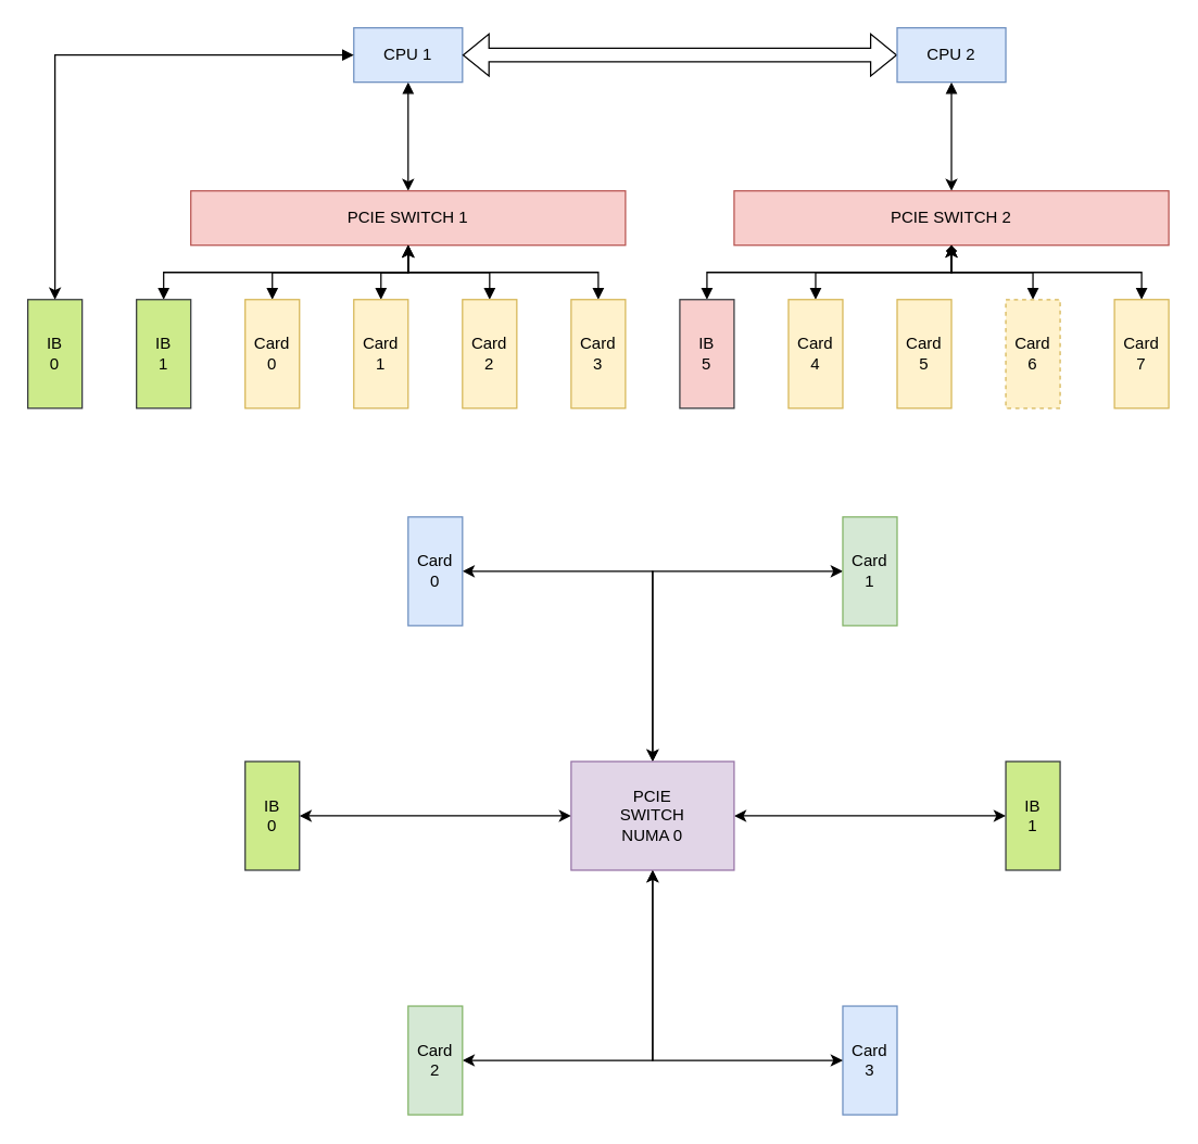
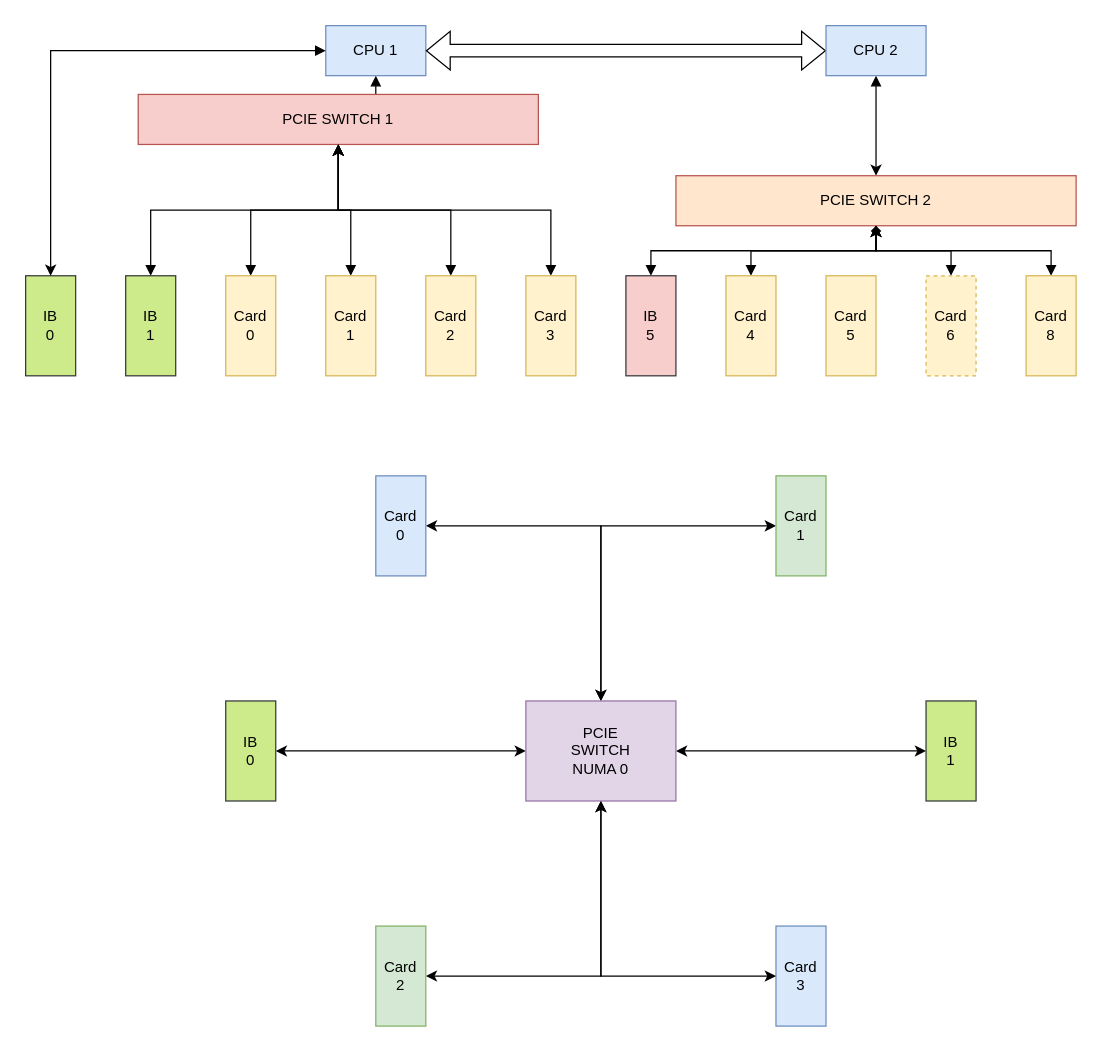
  <mxCell id="0" />
  <mxCell id="1" parent="0" />
  <mxCell id="2" value="" style="edgeStyle=orthogonalEdgeStyle;rounded=0;orthogonalLoop=1;jettySize=auto;html=1;startArrow=block;startFill=1;" edge="1" parent="1" source="3" target="7"><mxGeometry relative="1" as="geometry" /></mxCell>
  <mxCell id="3" value="CPU 1" style="rounded=0;whiteSpace=wrap;html=1;fillColor=#dae8fc;strokeColor=#6c8ebf;" vertex="1" parent="1"><mxGeometry x="260" y="20" width="80" height="40" as="geometry" /></mxCell>
  <mxCell id="4" value="" style="edgeStyle=orthogonalEdgeStyle;rounded=0;orthogonalLoop=1;jettySize=auto;html=1;shape=flexArrow;endArrow=block;startArrow=block;" edge="1" parent="1" source="6" target="3"><mxGeometry relative="1" as="geometry" /></mxCell>
  <mxCell id="5" value="" style="edgeStyle=orthogonalEdgeStyle;rounded=0;orthogonalLoop=1;jettySize=auto;html=1;startArrow=block;startFill=1;" edge="1" parent="1" source="6" target="8"><mxGeometry relative="1" as="geometry" /></mxCell>
  <mxCell id="6" value="CPU 2" style="rounded=0;whiteSpace=wrap;html=1;fillColor=#dae8fc;strokeColor=#6c8ebf;" vertex="1" parent="1"><mxGeometry x="660" y="20" width="80" height="40" as="geometry" /></mxCell>
- <mxCell id="7" value="PCIE SWITCH 1" style="rounded=0;whiteSpace=wrap;html=1;fillColor=#f8cecc;strokeColor=#b85450;" vertex="1" parent="1"><mxGeometry x="140" y="140" width="320" height="40" as="geometry" /></mxCell>
- <mxCell id="8" value="PCIE SWITCH 2" style="rounded=0;whiteSpace=wrap;html=1;fillColor=#f8cecc;strokeColor=#b85450;" vertex="1" parent="1"><mxGeometry x="540" y="140" width="320" height="40" as="geometry" /></mxCell>
+ <mxCell id="7" value="PCIE SWITCH 1" style="rounded=0;whiteSpace=wrap;html=1;fillColor=#f8cecc;strokeColor=#b85450;" vertex="1" parent="1"><mxGeometry x="110" y="75" width="320" height="40" as="geometry" /></mxCell>
+ <mxCell id="8" value="PCIE SWITCH 2" style="rounded=0;whiteSpace=wrap;html=1;fillColor=#ffe6cc;strokeColor=#b85450;" vertex="1" parent="1"><mxGeometry x="540" y="140" width="320" height="40" as="geometry" /></mxCell>
  <mxCell id="9" value="" style="edgeStyle=orthogonalEdgeStyle;rounded=0;orthogonalLoop=1;jettySize=auto;html=1;startArrow=block;startFill=1;" edge="1" parent="1" source="10" target="7"><mxGeometry relative="1" as="geometry" /></mxCell>
  <mxCell id="10" value="Card&lt;br&gt;0" style="rounded=0;whiteSpace=wrap;html=1;fillColor=#fff2cc;strokeColor=#d6b656;" vertex="1" parent="1"><mxGeometry x="180" y="220" width="40" height="80" as="geometry" /></mxCell>
  <mxCell id="11" value="" style="edgeStyle=orthogonalEdgeStyle;rounded=0;orthogonalLoop=1;jettySize=auto;html=1;startArrow=block;startFill=1;" edge="1" parent="1" source="12" target="7"><mxGeometry relative="1" as="geometry" /></mxCell>
  <mxCell id="12" value="Card&lt;br style=&quot;border-color: var(--border-color);&quot;&gt;1" style="rounded=0;whiteSpace=wrap;html=1;fillColor=#fff2cc;strokeColor=#d6b656;" vertex="1" parent="1"><mxGeometry x="260" y="220" width="40" height="80" as="geometry" /></mxCell>
  <mxCell id="13" value="" style="edgeStyle=orthogonalEdgeStyle;rounded=0;orthogonalLoop=1;jettySize=auto;html=1;startArrow=block;startFill=1;" edge="1" parent="1" source="14" target="7"><mxGeometry relative="1" as="geometry" /></mxCell>
  <mxCell id="14" value="Card&lt;br style=&quot;border-color: var(--border-color);&quot;&gt;2" style="rounded=0;whiteSpace=wrap;html=1;fillColor=#fff2cc;strokeColor=#d6b656;" vertex="1" parent="1"><mxGeometry x="340" y="220" width="40" height="80" as="geometry" /></mxCell>
  <mxCell id="15" value="" style="edgeStyle=orthogonalEdgeStyle;rounded=0;orthogonalLoop=1;jettySize=auto;html=1;startArrow=block;startFill=1;" edge="1" parent="1" source="16" target="7"><mxGeometry relative="1" as="geometry" /></mxCell>
  <mxCell id="16" value="Card&lt;br style=&quot;border-color: var(--border-color);&quot;&gt;3" style="rounded=0;whiteSpace=wrap;html=1;fillColor=#fff2cc;strokeColor=#d6b656;" vertex="1" parent="1"><mxGeometry x="420" y="220" width="40" height="80" as="geometry" /></mxCell>
  <mxCell id="17" value="" style="edgeStyle=orthogonalEdgeStyle;rounded=0;orthogonalLoop=1;jettySize=auto;html=1;startArrow=block;startFill=1;" edge="1" parent="1" source="18" target="7"><mxGeometry relative="1" as="geometry" /></mxCell>
  <mxCell id="18" value="IB&lt;br&gt;1" style="rounded=0;whiteSpace=wrap;html=1;fillColor=#cdeb8b;strokeColor=#36393d;" vertex="1" parent="1"><mxGeometry x="100" y="220" width="40" height="80" as="geometry" /></mxCell>
  <mxCell id="19" value="" style="edgeStyle=orthogonalEdgeStyle;rounded=0;orthogonalLoop=1;jettySize=auto;html=1;startArrow=block;startFill=1;endArrow=diamond;" edge="1" parent="1" source="20" target="8"><mxGeometry relative="1" as="geometry" /></mxCell>
  <mxCell id="20" value="Card&lt;br style=&quot;border-color: var(--border-color);&quot;&gt;4" style="rounded=0;whiteSpace=wrap;html=1;fillColor=#fff2cc;strokeColor=#d6b656;" vertex="1" parent="1"><mxGeometry x="580" y="220" width="40" height="80" as="geometry" /></mxCell>
  <mxCell id="21" value="Card&lt;br style=&quot;border-color: var(--border-color);&quot;&gt;5" style="rounded=0;whiteSpace=wrap;html=1;fillColor=#fff2cc;strokeColor=#d6b656;" vertex="1" parent="1"><mxGeometry x="660" y="220" width="40" height="80" as="geometry" /></mxCell>
  <mxCell id="22" value="" style="edgeStyle=orthogonalEdgeStyle;rounded=0;orthogonalLoop=1;jettySize=auto;html=1;startArrow=block;startFill=1;" edge="1" parent="1" source="23" target="8"><mxGeometry relative="1" as="geometry" /></mxCell>
  <mxCell id="23" value="Card&lt;br style=&quot;border-color: var(--border-color);&quot;&gt;6" style="rounded=0;whiteSpace=wrap;html=1;fillColor=#fff2cc;strokeColor=#d6b656;dashed=1;" vertex="1" parent="1"><mxGeometry x="740" y="220" width="40" height="80" as="geometry" /></mxCell>
  <mxCell id="24" value="" style="edgeStyle=orthogonalEdgeStyle;rounded=0;orthogonalLoop=1;jettySize=auto;html=1;startArrow=block;startFill=1;" edge="1" parent="1" source="25" target="8"><mxGeometry relative="1" as="geometry" /></mxCell>
- <mxCell id="25" value="Card&lt;br style=&quot;border-color: var(--border-color);&quot;&gt;7" style="rounded=0;whiteSpace=wrap;html=1;fillColor=#fff2cc;strokeColor=#d6b656;" vertex="1" parent="1"><mxGeometry y="220" width="40" height="80" as="geometry" x="820" /></mxCell>
+ <mxCell id="25" value="Card&lt;br style=&quot;border-color: var(--border-color);&quot;&gt;8" style="rounded=0;whiteSpace=wrap;html=1;fillColor=#fff2cc;strokeColor=#d6b656;" vertex="1" parent="1"><mxGeometry y="220" width="40" height="80" as="geometry" x="820" /></mxCell>
  <mxCell id="26" value="" style="edgeStyle=orthogonalEdgeStyle;rounded=0;orthogonalLoop=1;jettySize=auto;html=1;startArrow=block;startFill=1;" edge="1" parent="1" source="27" target="8"><mxGeometry relative="1" as="geometry" /></mxCell>
  <mxCell id="27" value="IB&lt;br&gt;5" style="rounded=0;whiteSpace=wrap;html=1;fillColor=#f8cecc;strokeColor=#36393d;" vertex="1" parent="1"><mxGeometry x="500" y="220" width="40" height="80" as="geometry" /></mxCell>
  <mxCell id="28" value="IB&lt;br&gt;0" style="rounded=0;whiteSpace=wrap;html=1;fillColor=#cdeb8b;strokeColor=#36393d;" vertex="1" parent="1"><mxGeometry x="20" y="220" width="40" height="80" as="geometry" /></mxCell>
  <mxCell id="29" value="" style="edgeStyle=orthogonalEdgeStyle;rounded=0;orthogonalLoop=1;jettySize=auto;html=1;exitX=0;exitY=0.5;exitDx=0;exitDy=0;entryX=0.5;entryY=0;entryDx=0;entryDy=0;startArrow=block;startFill=1;" edge="1" parent="1" source="3" target="28"><mxGeometry relative="1" as="geometry"><mxPoint x="310" y="70" as="sourcePoint" /><mxPoint x="310" y="150" as="targetPoint" /></mxGeometry></mxCell>
  <mxCell id="30" value="" style="edgeStyle=orthogonalEdgeStyle;rounded=0;orthogonalLoop=1;jettySize=auto;html=1;startArrow=classic;startFill=1;" edge="1" parent="1" source="31" target="41"><mxGeometry relative="1" as="geometry"><Array as="points"><mxPoint x="480" y="420" /></Array></mxGeometry></mxCell>
  <mxCell id="31" value="Card&lt;br&gt;0" style="rounded=0;whiteSpace=wrap;html=1;fillColor=#dae8fc;strokeColor=#6c8ebf;" vertex="1" parent="1"><mxGeometry x="300" y="380" width="40" height="80" as="geometry" /></mxCell>
  <mxCell id="32" value="" style="edgeStyle=orthogonalEdgeStyle;rounded=0;orthogonalLoop=1;jettySize=auto;html=1;startArrow=classic;startFill=1;" edge="1" parent="1" source="33" target="41"><mxGeometry relative="1" as="geometry"><Array as="points"><mxPoint x="480" y="420" /></Array></mxGeometry></mxCell>
  <mxCell id="33" value="Card&lt;br style=&quot;border-color: var(--border-color);&quot;&gt;1" style="rounded=0;whiteSpace=wrap;html=1;fillColor=#d5e8d4;strokeColor=#82b366;" vertex="1" parent="1"><mxGeometry x="620" y="380" width="40" height="80" as="geometry" /></mxCell>
  <mxCell id="34" value="" style="edgeStyle=orthogonalEdgeStyle;rounded=0;orthogonalLoop=1;jettySize=auto;html=1;startArrow=classic;startFill=1;" edge="1" parent="1" source="35" target="41"><mxGeometry relative="1" as="geometry" /></mxCell>
  <mxCell id="35" value="Card&lt;br style=&quot;border-color: var(--border-color);&quot;&gt;2" style="rounded=0;whiteSpace=wrap;html=1;fillColor=#d5e8d4;strokeColor=#82b366;" vertex="1" parent="1"><mxGeometry x="300" y="740" width="40" height="80" as="geometry" /></mxCell>
  <mxCell id="36" value="Card&lt;br style=&quot;border-color: var(--border-color);&quot;&gt;3" style="rounded=0;whiteSpace=wrap;html=1;fillColor=#dae8fc;strokeColor=#6c8ebf;" vertex="1" parent="1"><mxGeometry x="620" y="740" width="40" height="80" as="geometry" /></mxCell>
  <mxCell id="37" value="" style="edgeStyle=orthogonalEdgeStyle;rounded=0;orthogonalLoop=1;jettySize=auto;html=1;startArrow=classic;startFill=1;" edge="1" parent="1" source="38" target="41"><mxGeometry relative="1" as="geometry" /></mxCell>
  <mxCell id="38" value="IB&lt;br&gt;1" style="rounded=0;whiteSpace=wrap;html=1;fillColor=#cdeb8b;strokeColor=#36393d;" vertex="1" parent="1"><mxGeometry x="740" y="560" width="40" height="80" as="geometry" /></mxCell>
  <mxCell id="39" value="" style="edgeStyle=orthogonalEdgeStyle;rounded=0;orthogonalLoop=1;jettySize=auto;html=1;startArrow=classic;startFill=1;" edge="1" parent="1" source="40" target="41"><mxGeometry relative="1" as="geometry" /></mxCell>
  <mxCell id="40" value="IB&lt;br&gt;0" style="rounded=0;whiteSpace=wrap;html=1;fillColor=#cdeb8b;strokeColor=#36393d;" vertex="1" parent="1"><mxGeometry x="180" y="560" width="40" height="80" as="geometry" /></mxCell>
  <mxCell id="41" value="PCIE&lt;div&gt;SWITCH&lt;/div&gt;&lt;div&gt;NUMA 0&lt;/div&gt;" style="rounded=0;whiteSpace=wrap;html=1;fillColor=#e1d5e7;strokeColor=#9673a6;" vertex="1" parent="1"><mxGeometry x="420" y="560" width="120" height="80" as="geometry" /></mxCell>
  <mxCell id="42" value="" style="edgeStyle=orthogonalEdgeStyle;rounded=0;orthogonalLoop=1;jettySize=auto;html=1;startArrow=classic;startFill=1;exitX=0;exitY=0.5;exitDx=0;exitDy=0;entryX=0.5;entryY=1;entryDx=0;entryDy=0;" edge="1" parent="1" source="36" target="41"><mxGeometry relative="1" as="geometry"><mxPoint x="350" y="790" as="sourcePoint" /><mxPoint x="490" y="650" as="targetPoint" /></mxGeometry></mxCell>
